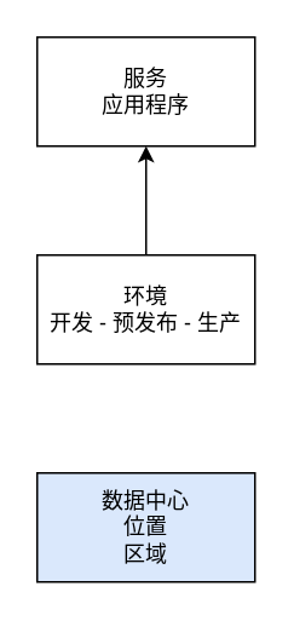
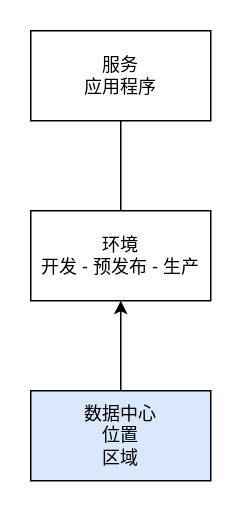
  <mxCell id="0" />
  <mxCell id="1" parent="0" />
  <mxCell id="2" value="服务&lt;br&gt;应用程序" style="rounded=0;whiteSpace=wrap;html=1;" vertex="1" parent="1"><mxGeometry x="20" y="20" width="120" height="60" as="geometry" /></mxCell>
- <mxCell id="3" style="edgeStyle=orthogonalEdgeStyle;rounded=0;orthogonalLoop=1;jettySize=auto;html=1;entryX=0.5;entryY=1;entryDx=0;entryDy=0;" edge="1" parent="1" source="4" target="2"><mxGeometry relative="1" as="geometry" /></mxCell>
+ <mxCell id="3" style="edgeStyle=orthogonalEdgeStyle;rounded=0;orthogonalLoop=1;jettySize=auto;html=1;entryX=0.5;entryY=1;entryDx=0;entryDy=0;endArrow=none;" edge="1" parent="1" source="4" target="2"><mxGeometry relative="1" as="geometry" /></mxCell>
  <mxCell id="4" value="环境&lt;br&gt;开发 - 预发布 - 生产" style="rounded=0;whiteSpace=wrap;html=1;" vertex="1" parent="1"><mxGeometry x="20" y="140" width="120" height="60" as="geometry" /></mxCell>
+ <mxCell id="5" style="edgeStyle=orthogonalEdgeStyle;rounded=0;orthogonalLoop=1;jettySize=auto;html=1;" edge="1" parent="1" source="6" target="4"><mxGeometry relative="1" as="geometry" /></mxCell>
  <mxCell id="6" value="数据中心&lt;br&gt;位置&lt;br&gt;区域" style="rounded=0;whiteSpace=wrap;html=1;fillColor=#dae8fc;" vertex="1" parent="1"><mxGeometry x="20" y="260" width="120" height="60" as="geometry" /></mxCell>
